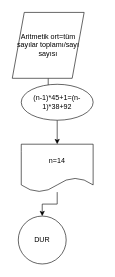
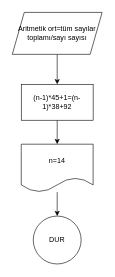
  <mxCell id="0" />
  <mxCell id="1" parent="0" />
- <mxCell id="2" value="DUR" style="ellipse;whiteSpace=wrap;html=1;aspect=fixed;" vertex="1" parent="1"><mxGeometry x="30" y="360" width="80" height="80" as="geometry" /></mxCell>
+ <mxCell id="2" value="DUR" style="ellipse;whiteSpace=wrap;html=1;aspect=fixed;" vertex="1" parent="1"><mxGeometry x="55" y="360" width="80" height="80" as="geometry" /></mxCell>
  <mxCell id="3" value="" style="edgeStyle=orthogonalEdgeStyle;rounded=0;orthogonalLoop=1;jettySize=auto;html=1;" edge="1" parent="1" source="4" target="6"><mxGeometry relative="1" as="geometry" /></mxCell>
- <mxCell id="4" value="Aritmetik ort=tüm sayılar toplamı/sayı sayısı" style="shape=parallelogram;perimeter=parallelogramPerimeter;whiteSpace=wrap;html=1;fixedSize=1;" vertex="1" parent="1"><mxGeometry x="20" y="20" width="120" height="110" as="geometry" /></mxCell>
+ <mxCell id="4" value="Aritmetik ort=tüm sayılar toplamı/sayı sayısı" style="shape=parallelogram;perimeter=parallelogramPerimeter;whiteSpace=wrap;html=1;fixedSize=1;" vertex="1" parent="1"><mxGeometry x="20" y="20" width="150" height="70" as="geometry" /></mxCell>
  <mxCell id="5" value="" style="edgeStyle=orthogonalEdgeStyle;rounded=0;orthogonalLoop=1;jettySize=auto;html=1;" edge="1" parent="1" source="6" target="8"><mxGeometry relative="1" as="geometry" /></mxCell>
- <mxCell id="6" value="(n-1)*45+1=(n-1)*38+92" style="ellipse;whiteSpace=wrap;html=1;" vertex="1" parent="1"><mxGeometry x="35" y="140" width="120" height="60" as="geometry" /></mxCell>
+ <mxCell id="6" value="(n-1)*45+1=(n-1)*38+92" style="rounded=0;whiteSpace=wrap;html=1;" vertex="1" parent="1"><mxGeometry x="35" y="140" width="120" height="60" as="geometry" /></mxCell>
  <mxCell id="7" value="" style="edgeStyle=orthogonalEdgeStyle;rounded=0;orthogonalLoop=1;jettySize=auto;html=1;" edge="1" parent="1" source="8" target="2"><mxGeometry relative="1" as="geometry" /></mxCell>
  <mxCell id="8" value="n=14" style="shape=document;whiteSpace=wrap;html=1;boundedLbl=1;" vertex="1" parent="1"><mxGeometry x="35" y="240" width="120" height="80" as="geometry" /></mxCell>
